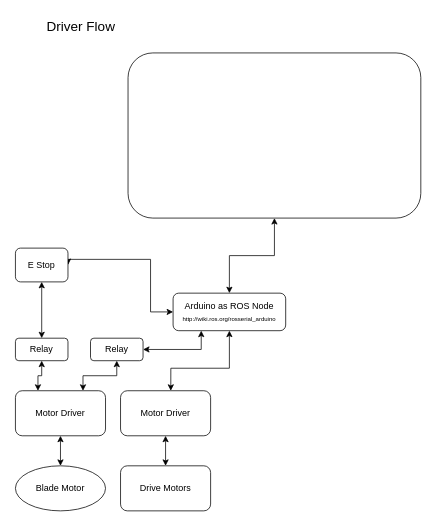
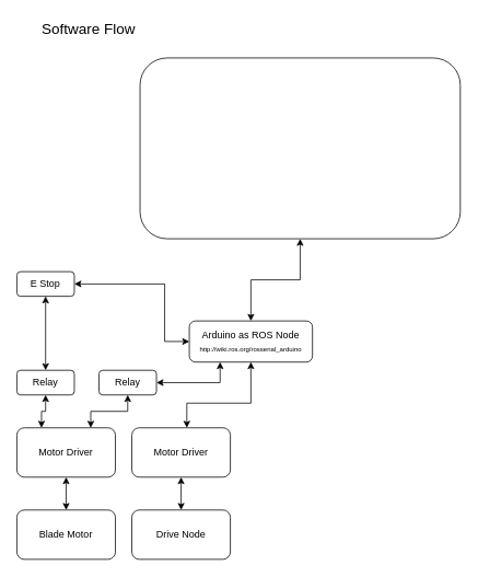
  <mxCell id="0" />
  <mxCell id="1" parent="0" />
  <mxCell id="2" style="edgeStyle=orthogonalEdgeStyle;rounded=0;orthogonalLoop=1;jettySize=auto;html=1;exitX=0.5;exitY=1;exitDx=0;exitDy=0;entryX=0.5;entryY=0;entryDx=0;entryDy=0;startArrow=classic;startFill=1;" edge="1" parent="1" source="3" target="4"><mxGeometry relative="1" as="geometry" /></mxCell>
  <mxCell id="3" value="Motor Driver" style="rounded=1;whiteSpace=wrap;html=1;" vertex="1" parent="1"><mxGeometry x="160" y="520" width="120" height="60" as="geometry" /></mxCell>
- <mxCell id="4" value="Drive Motors" style="rounded=1;whiteSpace=wrap;html=1;" vertex="1" parent="1"><mxGeometry x="160" y="620" width="120" height="60" as="geometry" /></mxCell>
+ <mxCell id="4" value="Drive Node" style="rounded=1;whiteSpace=wrap;html=1;" vertex="1" parent="1"><mxGeometry x="160" y="620" width="120" height="60" as="geometry" /></mxCell>
  <mxCell id="5" style="edgeStyle=orthogonalEdgeStyle;rounded=0;orthogonalLoop=1;jettySize=auto;html=1;entryX=0.558;entryY=0;entryDx=0;entryDy=0;entryPerimeter=0;startArrow=classic;startFill=1;" edge="1" parent="1" source="7" target="3"><mxGeometry relative="1" as="geometry"><Array as="points"><mxPoint x="305" y="490" /><mxPoint x="227" y="490" /></Array></mxGeometry></mxCell>
  <mxCell id="6" style="edgeStyle=orthogonalEdgeStyle;rounded=0;orthogonalLoop=1;jettySize=auto;html=1;exitX=0.25;exitY=1;exitDx=0;exitDy=0;entryX=1;entryY=0.5;entryDx=0;entryDy=0;startArrow=classic;startFill=1;" edge="1" parent="1" source="7" target="20"><mxGeometry relative="1" as="geometry" /></mxCell>
  <mxCell id="7" value="Arduino as ROS Node&lt;br&gt;&lt;font style=&quot;font-size: 8px&quot;&gt;http://wiki.ros.org/rosserial_arduino&lt;br&gt;&lt;/font&gt;" style="rounded=1;whiteSpace=wrap;html=1;" vertex="1" parent="1"><mxGeometry x="230" y="390" width="150" height="50" as="geometry" /></mxCell>
  <mxCell id="8" style="edgeStyle=orthogonalEdgeStyle;rounded=0;orthogonalLoop=1;jettySize=auto;html=1;exitX=0.5;exitY=1;exitDx=0;exitDy=0;entryX=0.5;entryY=0;entryDx=0;entryDy=0;startArrow=classic;startFill=1;" edge="1" parent="1" source="9" target="7"><mxGeometry relative="1" as="geometry" /></mxCell>
  <mxCell id="9" value="" style="rounded=1;whiteSpace=wrap;html=1;align=center;" vertex="1" parent="1"><mxGeometry x="170" y="70" width="390" height="220" as="geometry" /></mxCell>
  <mxCell id="10" style="edgeStyle=orthogonalEdgeStyle;rounded=0;orthogonalLoop=1;jettySize=auto;html=1;exitX=1;exitY=0.5;exitDx=0;exitDy=0;entryX=0;entryY=0.5;entryDx=0;entryDy=0;startArrow=classic;startFill=1;" edge="1" parent="1" source="12" target="7"><mxGeometry relative="1" as="geometry"><Array as="points"><mxPoint x="200" y="345" /><mxPoint x="200" y="415" /></Array></mxGeometry></mxCell>
  <mxCell id="11" style="edgeStyle=orthogonalEdgeStyle;rounded=0;orthogonalLoop=1;jettySize=auto;html=1;exitX=0.5;exitY=1;exitDx=0;exitDy=0;entryX=0.5;entryY=0;entryDx=0;entryDy=0;startArrow=classic;startFill=1;" edge="1" parent="1" source="12" target="17"><mxGeometry relative="1" as="geometry" /></mxCell>
- <mxCell id="12" value="E Stop" style="rounded=1;whiteSpace=wrap;html=1;" vertex="1" parent="1"><mxGeometry x="20" y="330" width="70" height="45" as="geometry" /></mxCell>
+ <mxCell id="12" value="E Stop" style="rounded=1;whiteSpace=wrap;html=1;" vertex="1" parent="1"><mxGeometry x="20" y="330" width="70" height="30" as="geometry" /></mxCell>
  <mxCell id="13" value="" style="edgeStyle=orthogonalEdgeStyle;rounded=0;orthogonalLoop=1;jettySize=auto;html=1;startArrow=classic;startFill=1;" edge="1" parent="1" source="14" target="15"><mxGeometry relative="1" as="geometry" /></mxCell>
  <mxCell id="14" value="Motor Driver" style="rounded=1;whiteSpace=wrap;html=1;" vertex="1" parent="1"><mxGeometry x="20" y="520" width="120" height="60" as="geometry" /></mxCell>
- <mxCell id="15" value="Blade Motor" style="ellipse;whiteSpace=wrap;html=1;" vertex="1" parent="1"><mxGeometry x="20" y="620" width="120" height="60" as="geometry" /></mxCell>
+ <mxCell id="15" value="Blade Motor" style="rounded=1;whiteSpace=wrap;html=1;" vertex="1" parent="1"><mxGeometry x="20" y="620" width="120" height="60" as="geometry" /></mxCell>
  <mxCell id="16" value="" style="edgeStyle=orthogonalEdgeStyle;rounded=0;orthogonalLoop=1;jettySize=auto;html=1;startArrow=classic;startFill=1;entryX=0.25;entryY=0;entryDx=0;entryDy=0;" edge="1" parent="1" source="17" target="14"><mxGeometry relative="1" as="geometry" /></mxCell>
  <mxCell id="17" value="Relay" style="rounded=1;whiteSpace=wrap;html=1;" vertex="1" parent="1"><mxGeometry x="20" y="450" width="70" height="30" as="geometry" /></mxCell>
- <mxCell id="18" value="&lt;font style=&quot;font-size: 18px&quot;&gt;Driver Flow&lt;/font&gt;" style="text;html=1;strokeColor=none;fillColor=none;align=center;verticalAlign=middle;whiteSpace=wrap;rounded=0;" vertex="1" parent="1"><mxGeometry x="20" y="20" width="175" height="30" as="geometry" /></mxCell>
+ <mxCell id="18" value="&lt;font style=&quot;font-size: 18px&quot;&gt;Software Flow&lt;/font&gt;" style="text;html=1;strokeColor=none;fillColor=none;align=center;verticalAlign=middle;whiteSpace=wrap;rounded=0;" vertex="1" parent="1"><mxGeometry x="20" y="20" width="175" height="30" as="geometry" /></mxCell>
  <mxCell id="19" style="edgeStyle=orthogonalEdgeStyle;rounded=0;orthogonalLoop=1;jettySize=auto;html=1;exitX=0.5;exitY=1;exitDx=0;exitDy=0;entryX=0.75;entryY=0;entryDx=0;entryDy=0;startArrow=classic;startFill=1;" edge="1" parent="1" source="20" target="14"><mxGeometry relative="1" as="geometry" /></mxCell>
  <mxCell id="20" value="Relay" style="rounded=1;whiteSpace=wrap;html=1;" vertex="1" parent="1"><mxGeometry x="120" y="450" width="70" height="30" as="geometry" /></mxCell>
